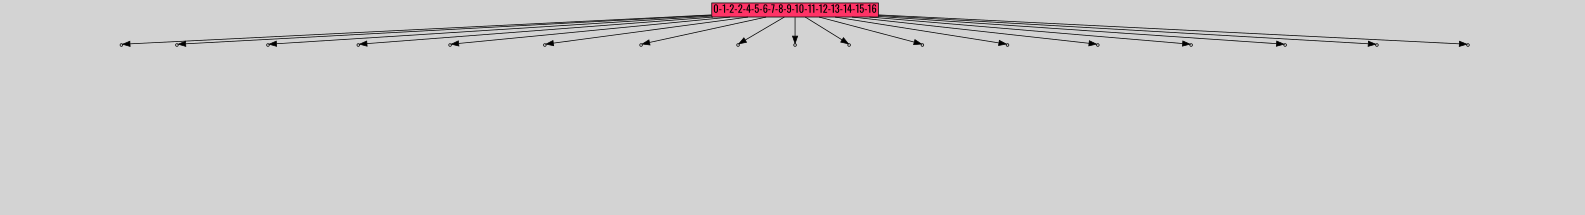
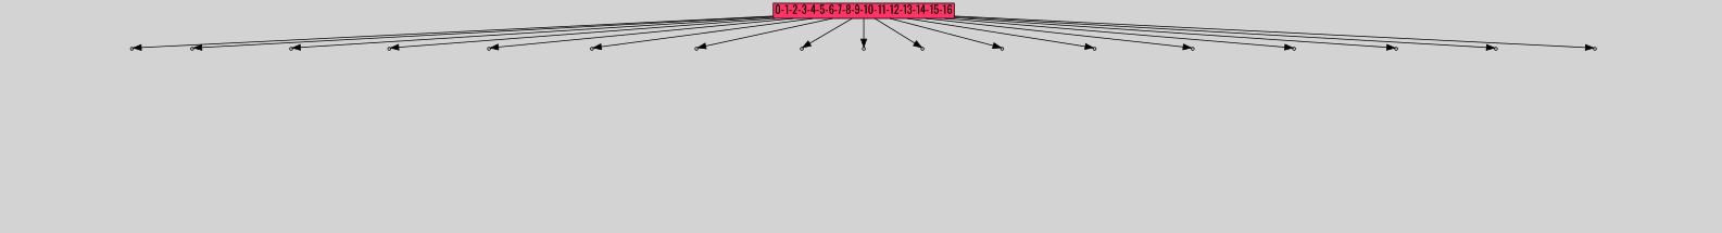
  digraph {
    bgcolor=lightgray
    fontname=Oswald
    node [shape=box style=filled fontname=Oswald]
    edge [fontname=Oswald]
-   n1 [fillcolor="#ff3366" height=0 label="0-1-2-2-4-5-6-7-8-9-10-11-12-13-14-15-16" margin=0.03 width=0]
+   n1 [fillcolor="#ff3366" height=0 label="0-1-2-3-4-5-6-7-8-9-10-11-12-13-14-15-16" margin=0.03 width=0]
    n2 [fillcolor="#cccccc" label=1 shape=point]
    n3 [fillcolor="#cccccc" label=1 shape=point]
    n4 [fillcolor="#cccccc" label=1 shape=point]
    n5 [fillcolor="#cccccc" label=1 shape=point]
    n6 [fillcolor="#cccccc" label=1 shape=point]
    n7 [fillcolor="#cccccc" label=1 shape=point]
    n8 [fillcolor="#cccccc" label=1 shape=point]
    n9 [fillcolor="#cccccc" label=1 shape=point]
    n10 [fillcolor="#cccccc" label=1 shape=point]
    n11 [fillcolor="#cccccc" label=1 shape=point]
    n12 [fillcolor="#cccccc" label=1 shape=point]
    n13 [fillcolor="#cccccc" label=1 shape=point]
    n14 [fillcolor="#cccccc" label=1 shape=point]
    n15 [fillcolor="#cccccc" label=1 shape=point]
    n16 [fillcolor="#cccccc" label=1 shape=point]
    n17 [fillcolor="#cccccc" label=1 shape=point]
    n18 [fillcolor="#cccccc" label=1 shape=point]
    n19 [label="15|0&1|33#0|178&#92;n17|1&1|50#0|89&#92;n13|6&0|297#0|57&#92;n0|4&0|88#0|374&#92;n12|5&1|27#0|36&#92;n17|2&0|341#1|202&#92;n9|0&0|338#1|254&#92;n" style=invis]
    n20 [label="18|7&1|40#1|350&#92;n2|1&1|145#0|255&#92;n5|0&0|135#1|11&#92;n4|0&0|104#0|73&#92;n11|2&1|232#0|224&#92;n17|1&0|266#0|153&#92;n19|0&0|145#1|319&#92;n" style=invis]
    n21 [label="19|0&1|2#0|352&#92;n" style=invis]
    n22 [label="9|6&1|253#0|194&#92;n14|0&0|166#1|117&#92;n" style=invis]
    n23 [label="0|0&1|65#1|336&#92;n" style=invis]
    n24 [label="19|0&1|178#0|196&#92;n9|1&1|174#0|7&#92;n3|5&0|9#0|176&#92;n15|1&1|36#1|362&#92;n16|0&0|293#0|6&#92;n8|0&0|8#0|360&#92;n1|5&0|249#1|339&#92;n0|2&0|325#0|80&#92;n18|0&0|242#0|259&#92;n17|7&0|8#0|248&#92;n0|5&0|87#1|136&#92;n13|0&1|4#0|149&#92;n" style=invis]
    n25 [label="9|5&1|279#1|39&#92;n19|7&0|85#0|27&#92;n9|6&1|15#0|137&#92;n4|4&0|175#0|30&#92;n6|7&0|244#1|254&#92;n5|0&0|207#0|326&#92;n11|0&0|128#1|247&#92;n" style=invis]
    n26 [label="6|5&1|76#1|172&#92;n9|3&0|333#0|106&#92;n18|0&0|115#0|258&#92;n" style=invis]
    n27 [label="7|6&1|231#0|270&#92;n19|4&0|262#0|345&#92;n15|5&0|28#1|371&#92;n16|0&0|205#1|215&#92;n15|2&0|184#1|18&#92;n17|6&0|242#0|306&#92;n17|0&0|158#1|185&#92;n19|5&0|200#1|235&#92;n2|0&1|198#0|133&#92;n" style=invis]
    n28 [label="11|0&1|137#1|79&#92;n" style=invis]
    n29 [label="1|2&1|215#1|210&#92;n19|3&1|51#0|144&#92;n18|1&1|214#1|212&#92;n12|6&1|20#0|113&#92;n12|6&0|310#0|363&#92;n17|3&0|190#1|260&#92;n17|0&0|330#1|375&#92;n14|0&0|147#0|0&#92;n" style=invis]
    n30 [label="19|0&1|109#0|124&#92;n1|4&1|323#1|2&#92;n1|0&0|20#0|240&#92;n" style=invis]
    n31 [label="10|6&1|81#1|146&#92;n8|3&0|150#0|294&#92;n4|6&1|289#1|240&#92;n12|0&0|110#1|15&#92;n4|3&0|296#0|339&#92;n8|1&0|219#0|266&#92;n15|0&0|129#1|38&#92;n" style=invis]
    n32 [label="2|2&1|353#1|372&#92;n10|4&0|234#1|303&#92;n7|3&0|364#1|125&#92;n10|6&0|219#1|95&#92;n18|3&1|113#1|150&#92;n13|7&1|333#0|163&#92;n7|2&0|206#0|100&#92;n10|3&1|50#0|255&#92;n2|7&1|24#0|107&#92;n2|6&0|127#0|282&#92;n1|0&1|306#0|214&#92;n" style=invis]
    n33 [label="15|1&1|93#1|178&#92;n19|0&0|25#1|182&#92;n" style=invis]
    n34 [label="19|0&1|21#1|265&#92;n" style=invis]
    n35 [label="18|0&1|146#0|95&#92;n" style=invis]
    n1 -> n2
    n1 -> n3
    n1 -> n4
    n1 -> n5
    n1 -> n6
    n1 -> n7
    n1 -> n8
    n1 -> n9
    n1 -> n10
    n1 -> n11
    n1 -> n12
    n1 -> n13
    n1 -> n14
    n1 -> n15
    n1 -> n16
    n1 -> n17
    n1 -> n18
    n2 -> n19 [style=invis]
    n3 -> n20 [style=invis]
    n4 -> n21 [style=invis]
    n5 -> n22 [style=invis]
    n6 -> n23 [style=invis]
    n7 -> n24 [style=invis]
    n8 -> n25 [style=invis]
    n9 -> n26 [style=invis]
    n10 -> n27 [style=invis]
    n11 -> n28 [style=invis]
    n12 -> n29 [style=invis]
    n13 -> n30 [style=invis]
    n14 -> n31 [style=invis]
    n15 -> n32 [style=invis]
    n16 -> n33 [style=invis]
    n17 -> n34 [style=invis]
    n18 -> n35 [style=invis]
  }
